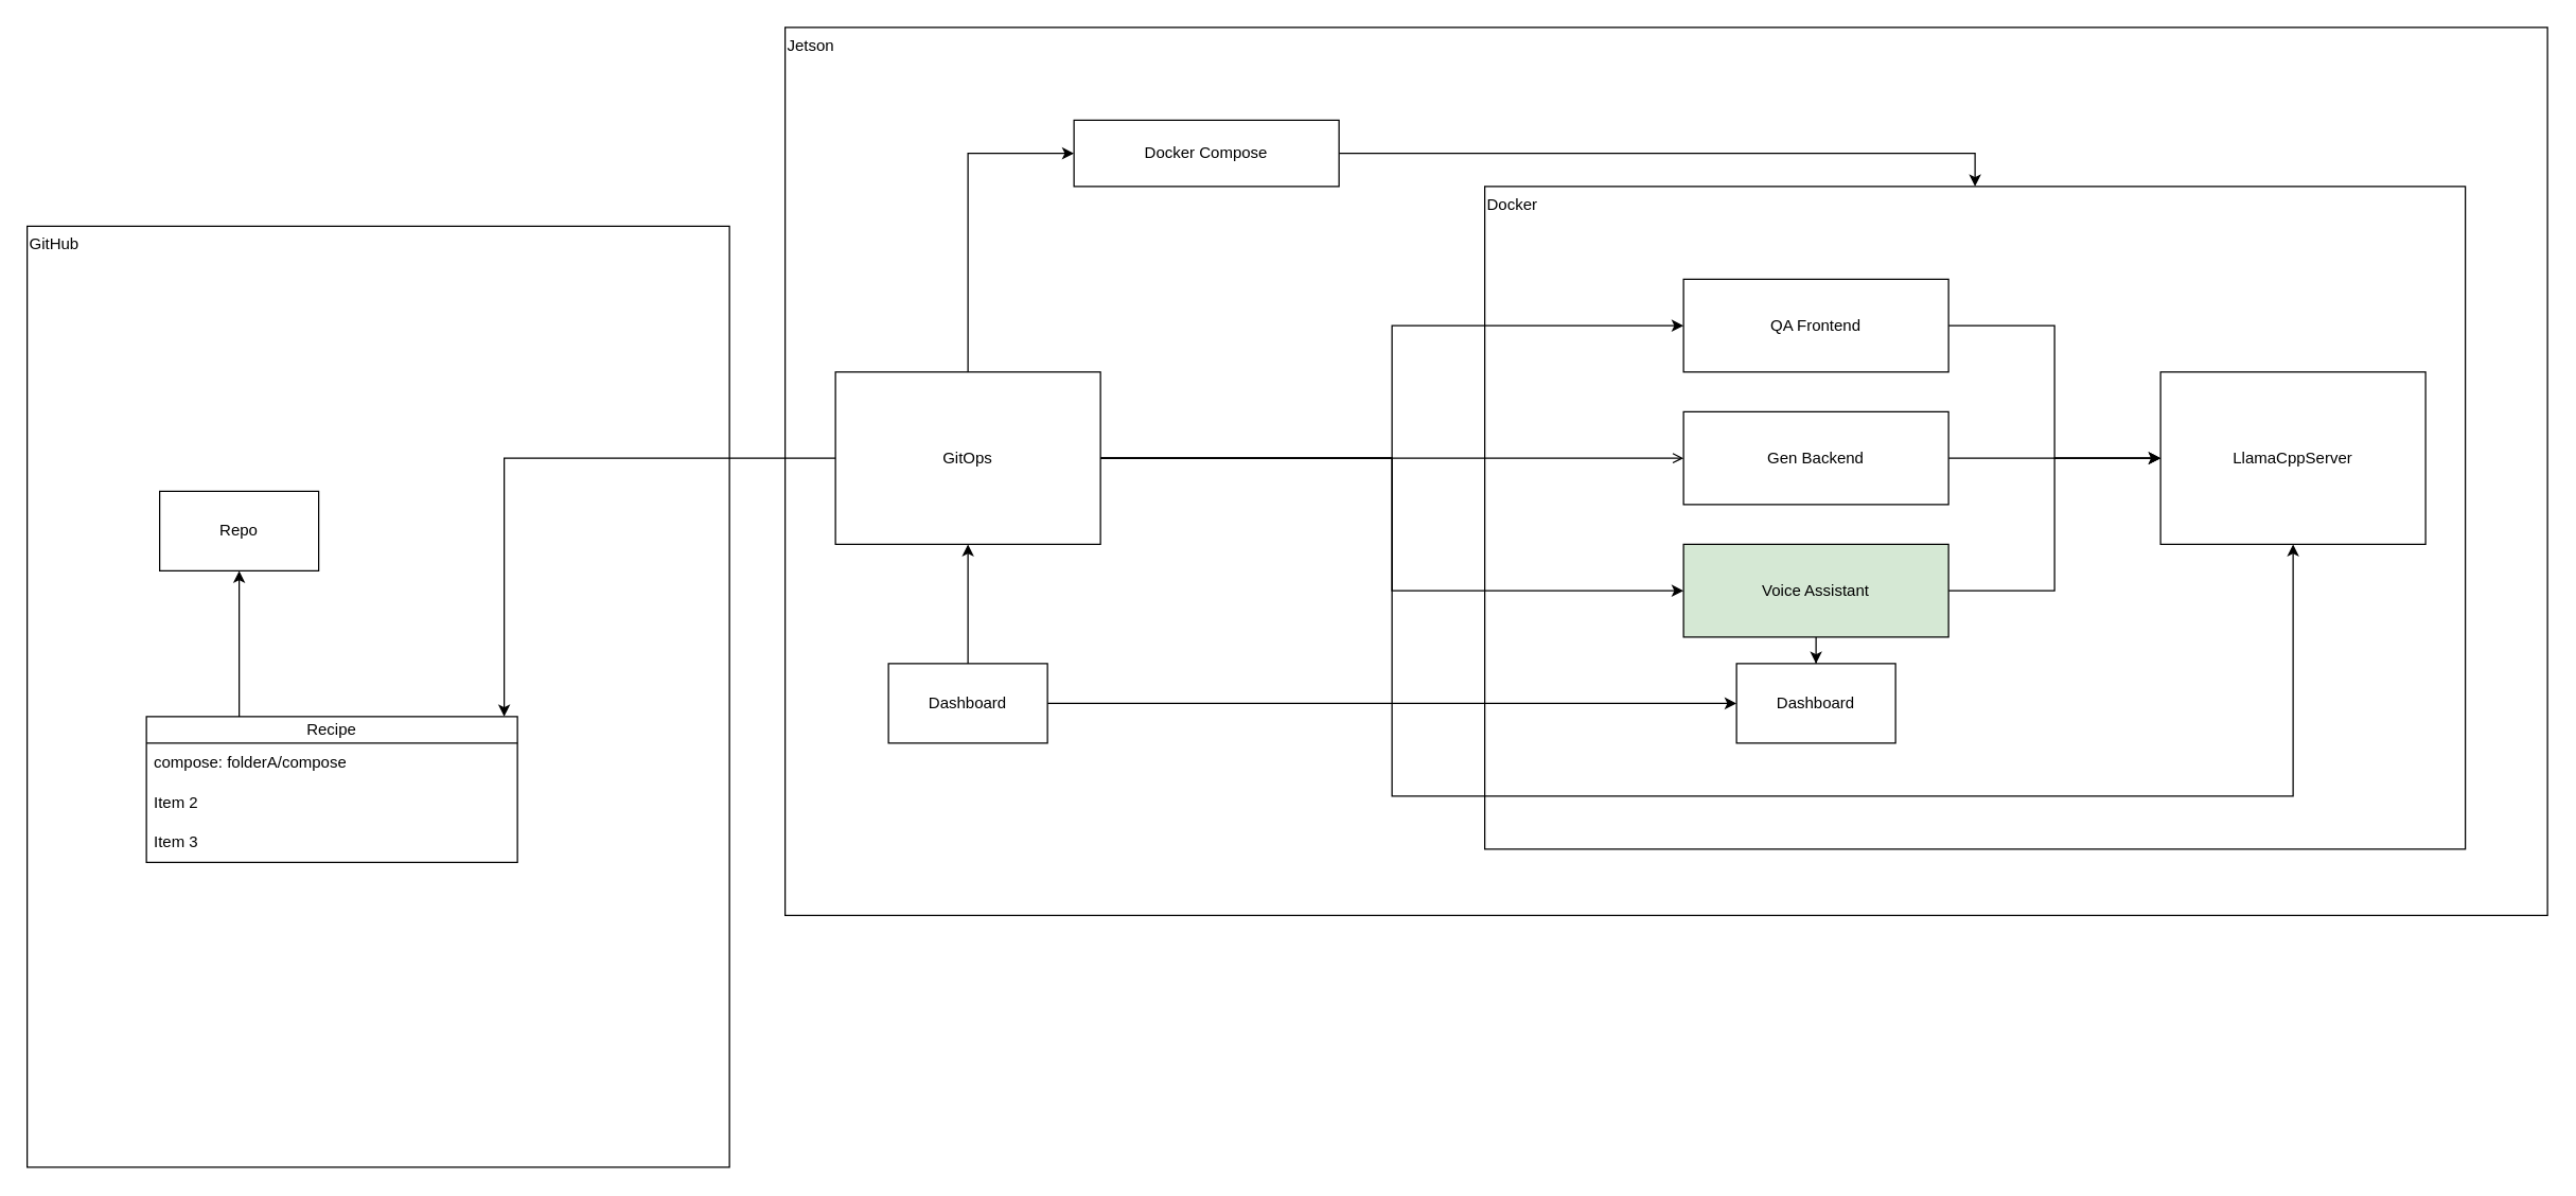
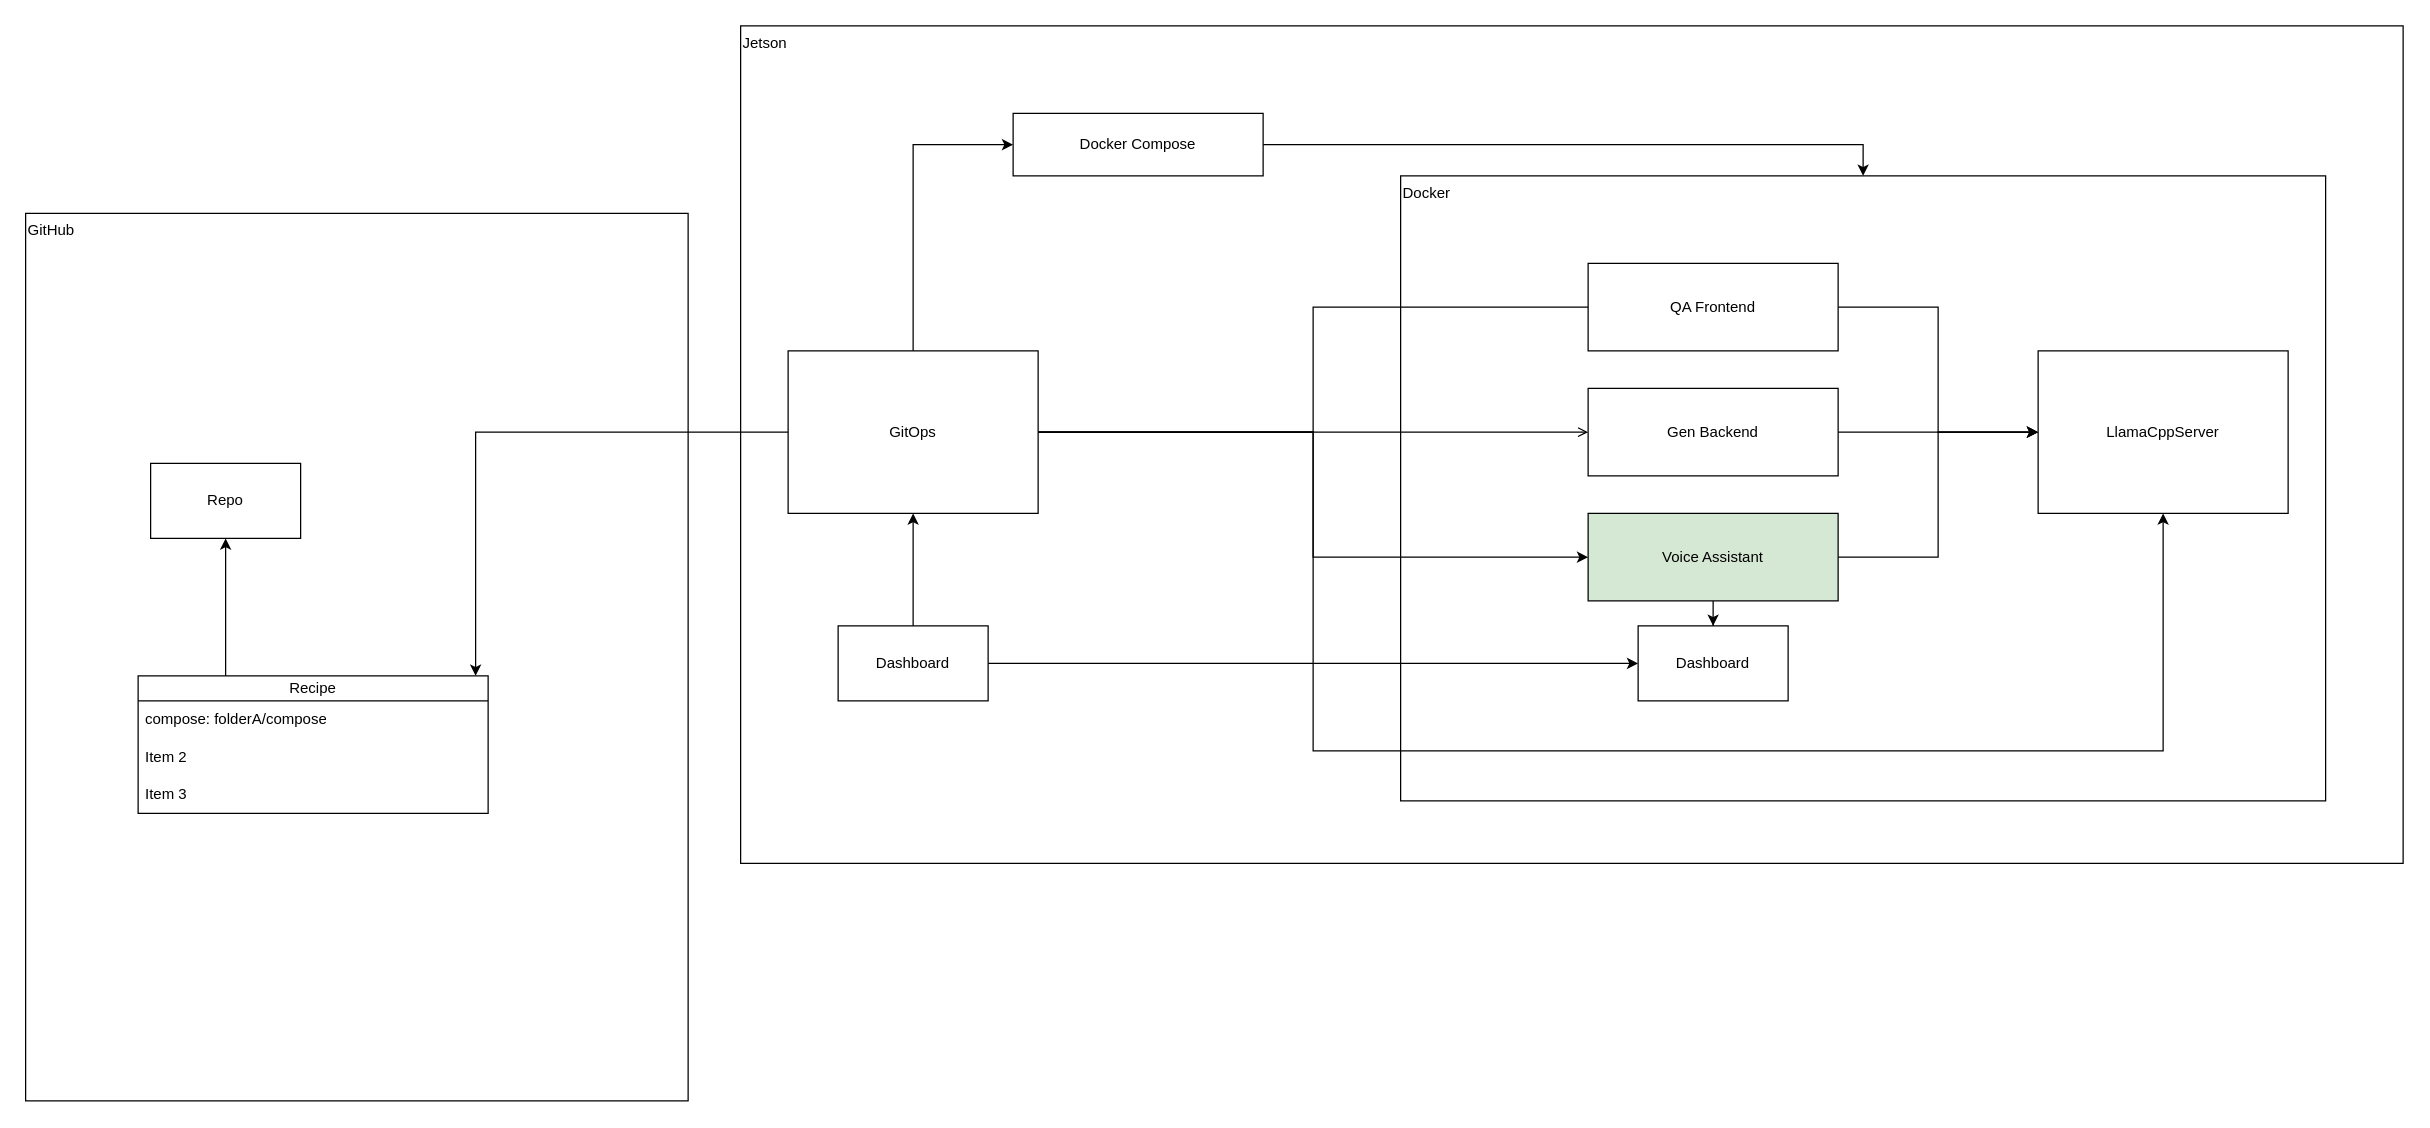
  <mxCell id="0" />
  <mxCell id="1" parent="0" />
  <mxCell id="2" value="GitHub" style="rounded=0;whiteSpace=wrap;html=1;align=left;horizontal=1;verticalAlign=top;" vertex="1" parent="1"><mxGeometry x="20" y="170" width="530" height="710" as="geometry" /></mxCell>
  <mxCell id="3" value="Jetson" style="rounded=0;whiteSpace=wrap;html=1;align=left;verticalAlign=top;" vertex="1" parent="1"><mxGeometry x="592" y="20" width="1330" height="670" as="geometry" /></mxCell>
  <mxCell id="4" value="Docker&lt;div&gt;&lt;br&gt;&lt;/div&gt;" style="rounded=0;whiteSpace=wrap;html=1;align=left;verticalAlign=top;" vertex="1" parent="1"><mxGeometry x="1120" y="140" width="740" height="500" as="geometry" /></mxCell>
- <mxCell id="5" style="edgeStyle=orthogonalEdgeStyle;rounded=0;orthogonalLoop=1;jettySize=auto;html=1;exitX=1;exitY=0.5;exitDx=0;exitDy=0;entryX=0;entryY=0.5;entryDx=0;entryDy=0;" edge="1" parent="1" source="11" target="17"><mxGeometry relative="1" as="geometry" /></mxCell>
+ <mxCell id="5" style="edgeStyle=orthogonalEdgeStyle;rounded=0;orthogonalLoop=1;jettySize=auto;html=1;exitX=1;exitY=0.5;exitDx=0;exitDy=0;entryX=0;entryY=0.5;entryDx=0;entryDy=0;endArrow=none;" edge="1" parent="1" source="11" target="17"><mxGeometry relative="1" as="geometry" /></mxCell>
  <mxCell id="6" style="edgeStyle=orthogonalEdgeStyle;rounded=0;orthogonalLoop=1;jettySize=auto;html=1;exitX=1;exitY=0.5;exitDx=0;exitDy=0;entryX=0;entryY=0.5;entryDx=0;entryDy=0;endArrow=open;" edge="1" parent="1" source="11" target="19"><mxGeometry relative="1" as="geometry" /></mxCell>
  <mxCell id="7" style="edgeStyle=orthogonalEdgeStyle;rounded=0;orthogonalLoop=1;jettySize=auto;html=1;exitX=1;exitY=0.5;exitDx=0;exitDy=0;entryX=0;entryY=0.5;entryDx=0;entryDy=0;" edge="1" parent="1" source="11" target="22"><mxGeometry relative="1" as="geometry" /></mxCell>
  <mxCell id="8" style="edgeStyle=orthogonalEdgeStyle;rounded=0;orthogonalLoop=1;jettySize=auto;html=1;exitX=0.5;exitY=0;exitDx=0;exitDy=0;entryX=0;entryY=0.5;entryDx=0;entryDy=0;" edge="1" parent="1" source="11" target="24"><mxGeometry relative="1" as="geometry" /></mxCell>
  <mxCell id="9" style="edgeStyle=orthogonalEdgeStyle;rounded=0;orthogonalLoop=1;jettySize=auto;html=1;exitX=1;exitY=0.5;exitDx=0;exitDy=0;entryX=0.5;entryY=1;entryDx=0;entryDy=0;" edge="1" parent="1" source="11" target="15"><mxGeometry relative="1" as="geometry"><Array as="points"><mxPoint x="1050" y="345" /><mxPoint x="1050" y="600" /><mxPoint x="1730" y="600" /></Array></mxGeometry></mxCell>
  <mxCell id="10" style="edgeStyle=orthogonalEdgeStyle;rounded=0;orthogonalLoop=1;jettySize=auto;html=1;exitX=0;exitY=0.5;exitDx=0;exitDy=0;" edge="1" parent="1" source="11" target="28"><mxGeometry relative="1" as="geometry"><Array as="points"><mxPoint x="380" y="345" /></Array></mxGeometry></mxCell>
  <mxCell id="11" value="GitOps" style="rounded=0;whiteSpace=wrap;html=1;" vertex="1" parent="1"><mxGeometry x="630" y="280" width="200" height="130" as="geometry" /></mxCell>
  <mxCell id="12" value="" style="edgeStyle=orthogonalEdgeStyle;rounded=0;orthogonalLoop=1;jettySize=auto;html=1;" edge="1" parent="1" source="14" target="11"><mxGeometry relative="1" as="geometry" /></mxCell>
  <mxCell id="13" style="edgeStyle=orthogonalEdgeStyle;rounded=0;orthogonalLoop=1;jettySize=auto;html=1;exitX=1;exitY=0.5;exitDx=0;exitDy=0;" edge="1" parent="1" source="14" target="26"><mxGeometry relative="1" as="geometry" /></mxCell>
  <mxCell id="14" value="Dashboard" style="rounded=0;whiteSpace=wrap;html=1;" vertex="1" parent="1"><mxGeometry x="670" y="500" width="120" height="60" as="geometry" /></mxCell>
  <mxCell id="15" value="LlamaCppServer" style="rounded=0;whiteSpace=wrap;html=1;" vertex="1" parent="1"><mxGeometry x="1630" y="280" width="200" height="130" as="geometry" /></mxCell>
  <mxCell id="16" style="edgeStyle=orthogonalEdgeStyle;rounded=0;orthogonalLoop=1;jettySize=auto;html=1;exitX=1;exitY=0.5;exitDx=0;exitDy=0;" edge="1" parent="1" source="17" target="15"><mxGeometry relative="1" as="geometry" /></mxCell>
  <mxCell id="17" value="QA Frontend" style="rounded=0;whiteSpace=wrap;html=1;" vertex="1" parent="1"><mxGeometry x="1270" y="210" width="200" height="70" as="geometry" /></mxCell>
  <mxCell id="18" style="edgeStyle=orthogonalEdgeStyle;rounded=0;orthogonalLoop=1;jettySize=auto;html=1;exitX=1;exitY=0.5;exitDx=0;exitDy=0;entryX=0;entryY=0.5;entryDx=0;entryDy=0;" edge="1" parent="1" source="19" target="15"><mxGeometry relative="1" as="geometry" /></mxCell>
  <mxCell id="19" value="Gen Backend" style="rounded=0;whiteSpace=wrap;html=1;" vertex="1" parent="1"><mxGeometry x="1270" y="310" width="200" height="70" as="geometry" /></mxCell>
  <mxCell id="20" style="edgeStyle=orthogonalEdgeStyle;rounded=0;orthogonalLoop=1;jettySize=auto;html=1;exitX=1;exitY=0.5;exitDx=0;exitDy=0;entryX=0;entryY=0.5;entryDx=0;entryDy=0;" edge="1" parent="1" source="22" target="15"><mxGeometry relative="1" as="geometry"><mxPoint x="1600" y="300" as="targetPoint" /><Array as="points"><mxPoint x="1550" y="445" /><mxPoint x="1550" y="345" /></Array></mxGeometry></mxCell>
  <mxCell id="21" value="" style="edgeStyle=orthogonalEdgeStyle;rounded=0;orthogonalLoop=1;jettySize=auto;html=1;" edge="1" parent="1" source="22" target="26"><mxGeometry relative="1" as="geometry" /></mxCell>
  <mxCell id="22" value="Voice Assistant" style="rounded=0;whiteSpace=wrap;html=1;fillColor=#d5e8d4;" vertex="1" parent="1"><mxGeometry x="1270" y="410" width="200" height="70" as="geometry" /></mxCell>
  <mxCell id="23" style="edgeStyle=orthogonalEdgeStyle;rounded=0;orthogonalLoop=1;jettySize=auto;html=1;exitX=1;exitY=0.5;exitDx=0;exitDy=0;entryX=0.5;entryY=0;entryDx=0;entryDy=0;" edge="1" parent="1" source="24" target="4"><mxGeometry relative="1" as="geometry" /></mxCell>
  <mxCell id="24" value="Docker Compose" style="rounded=0;whiteSpace=wrap;html=1;" vertex="1" parent="1"><mxGeometry x="810" y="90" width="200" height="50" as="geometry" /></mxCell>
  <mxCell id="25" value="Repo" style="rounded=0;whiteSpace=wrap;html=1;" vertex="1" parent="1"><mxGeometry x="120" y="370" width="120" height="60" as="geometry" /></mxCell>
  <mxCell id="26" value="Dashboard" style="rounded=0;whiteSpace=wrap;html=1;" vertex="1" parent="1"><mxGeometry x="1310" y="500" width="120" height="60" as="geometry" /></mxCell>
  <mxCell id="27" style="edgeStyle=orthogonalEdgeStyle;rounded=0;orthogonalLoop=1;jettySize=auto;html=1;exitX=0.25;exitY=0;exitDx=0;exitDy=0;entryX=0.5;entryY=1;entryDx=0;entryDy=0;" edge="1" parent="1" source="28" target="25"><mxGeometry relative="1" as="geometry" /></mxCell>
  <mxCell id="28" value="Recipe" style="swimlane;fontStyle=0;childLayout=stackLayout;horizontal=1;startSize=20;horizontalStack=0;resizeParent=1;resizeParentMax=0;resizeLast=0;collapsible=1;marginBottom=0;whiteSpace=wrap;html=1;" vertex="1" parent="1"><mxGeometry x="110" y="540" width="280" height="110" as="geometry" /></mxCell>
  <mxCell id="29" value="compose: folderA/compose" style="text;strokeColor=none;fillColor=none;align=left;verticalAlign=middle;spacingLeft=4;spacingRight=4;overflow=hidden;points=[[0,0.5],[1,0.5]];portConstraint=eastwest;rotatable=0;whiteSpace=wrap;html=1;" vertex="1" parent="28"><mxGeometry y="20" width="280" height="30" as="geometry" /></mxCell>
  <mxCell id="30" value="Item 2" style="text;strokeColor=none;fillColor=none;align=left;verticalAlign=middle;spacingLeft=4;spacingRight=4;overflow=hidden;points=[[0,0.5],[1,0.5]];portConstraint=eastwest;rotatable=0;whiteSpace=wrap;html=1;" vertex="1" parent="28"><mxGeometry y="50" width="280" height="30" as="geometry" /></mxCell>
  <mxCell id="31" value="Item 3" style="text;strokeColor=none;fillColor=none;align=left;verticalAlign=middle;spacingLeft=4;spacingRight=4;overflow=hidden;points=[[0,0.5],[1,0.5]];portConstraint=eastwest;rotatable=0;whiteSpace=wrap;html=1;" vertex="1" parent="28"><mxGeometry y="80" width="280" height="30" as="geometry" /></mxCell>
